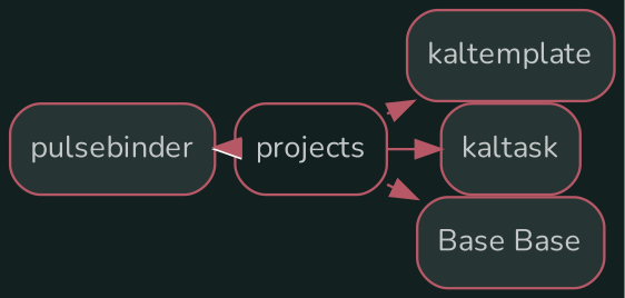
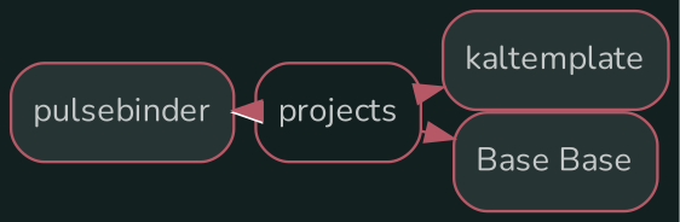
  digraph {
    bgcolor="#132020"
    fontname=Nunito
    nodesep=0
    rankdir=LR
    ranksep=0
    node [color="#b75867" fillcolor="#273434" fontcolor="#c4c7c7" fontname=Nunito fontsize="12px" labelfontname=sans shape=rectangle style="rounded,filled"]
    edge [color="#b75867" fontname=Nunito]
    n1 [label=pulsebinder]
    n2 [fillcolor="#FFFFFF" label=projects style=rounded]
    n3 [label=kaltemplate]
-   n4 [label=kaltask]
    n5 [label="Base Base"]
    subgraph sub_1 {
    }
    subgraph sub_2 {
      n1
      n2
    }
    subgraph sub_3 {
      n1
      n2
      n3
-     n4
      n5
    }
    subgraph sub_4 {
    }
    n1 -> n2 [color="#FFFFFF" dir=back]
    n2 -> n1
    n2 -> n3
-   n2 -> n4
    n2 -> n5
  }
